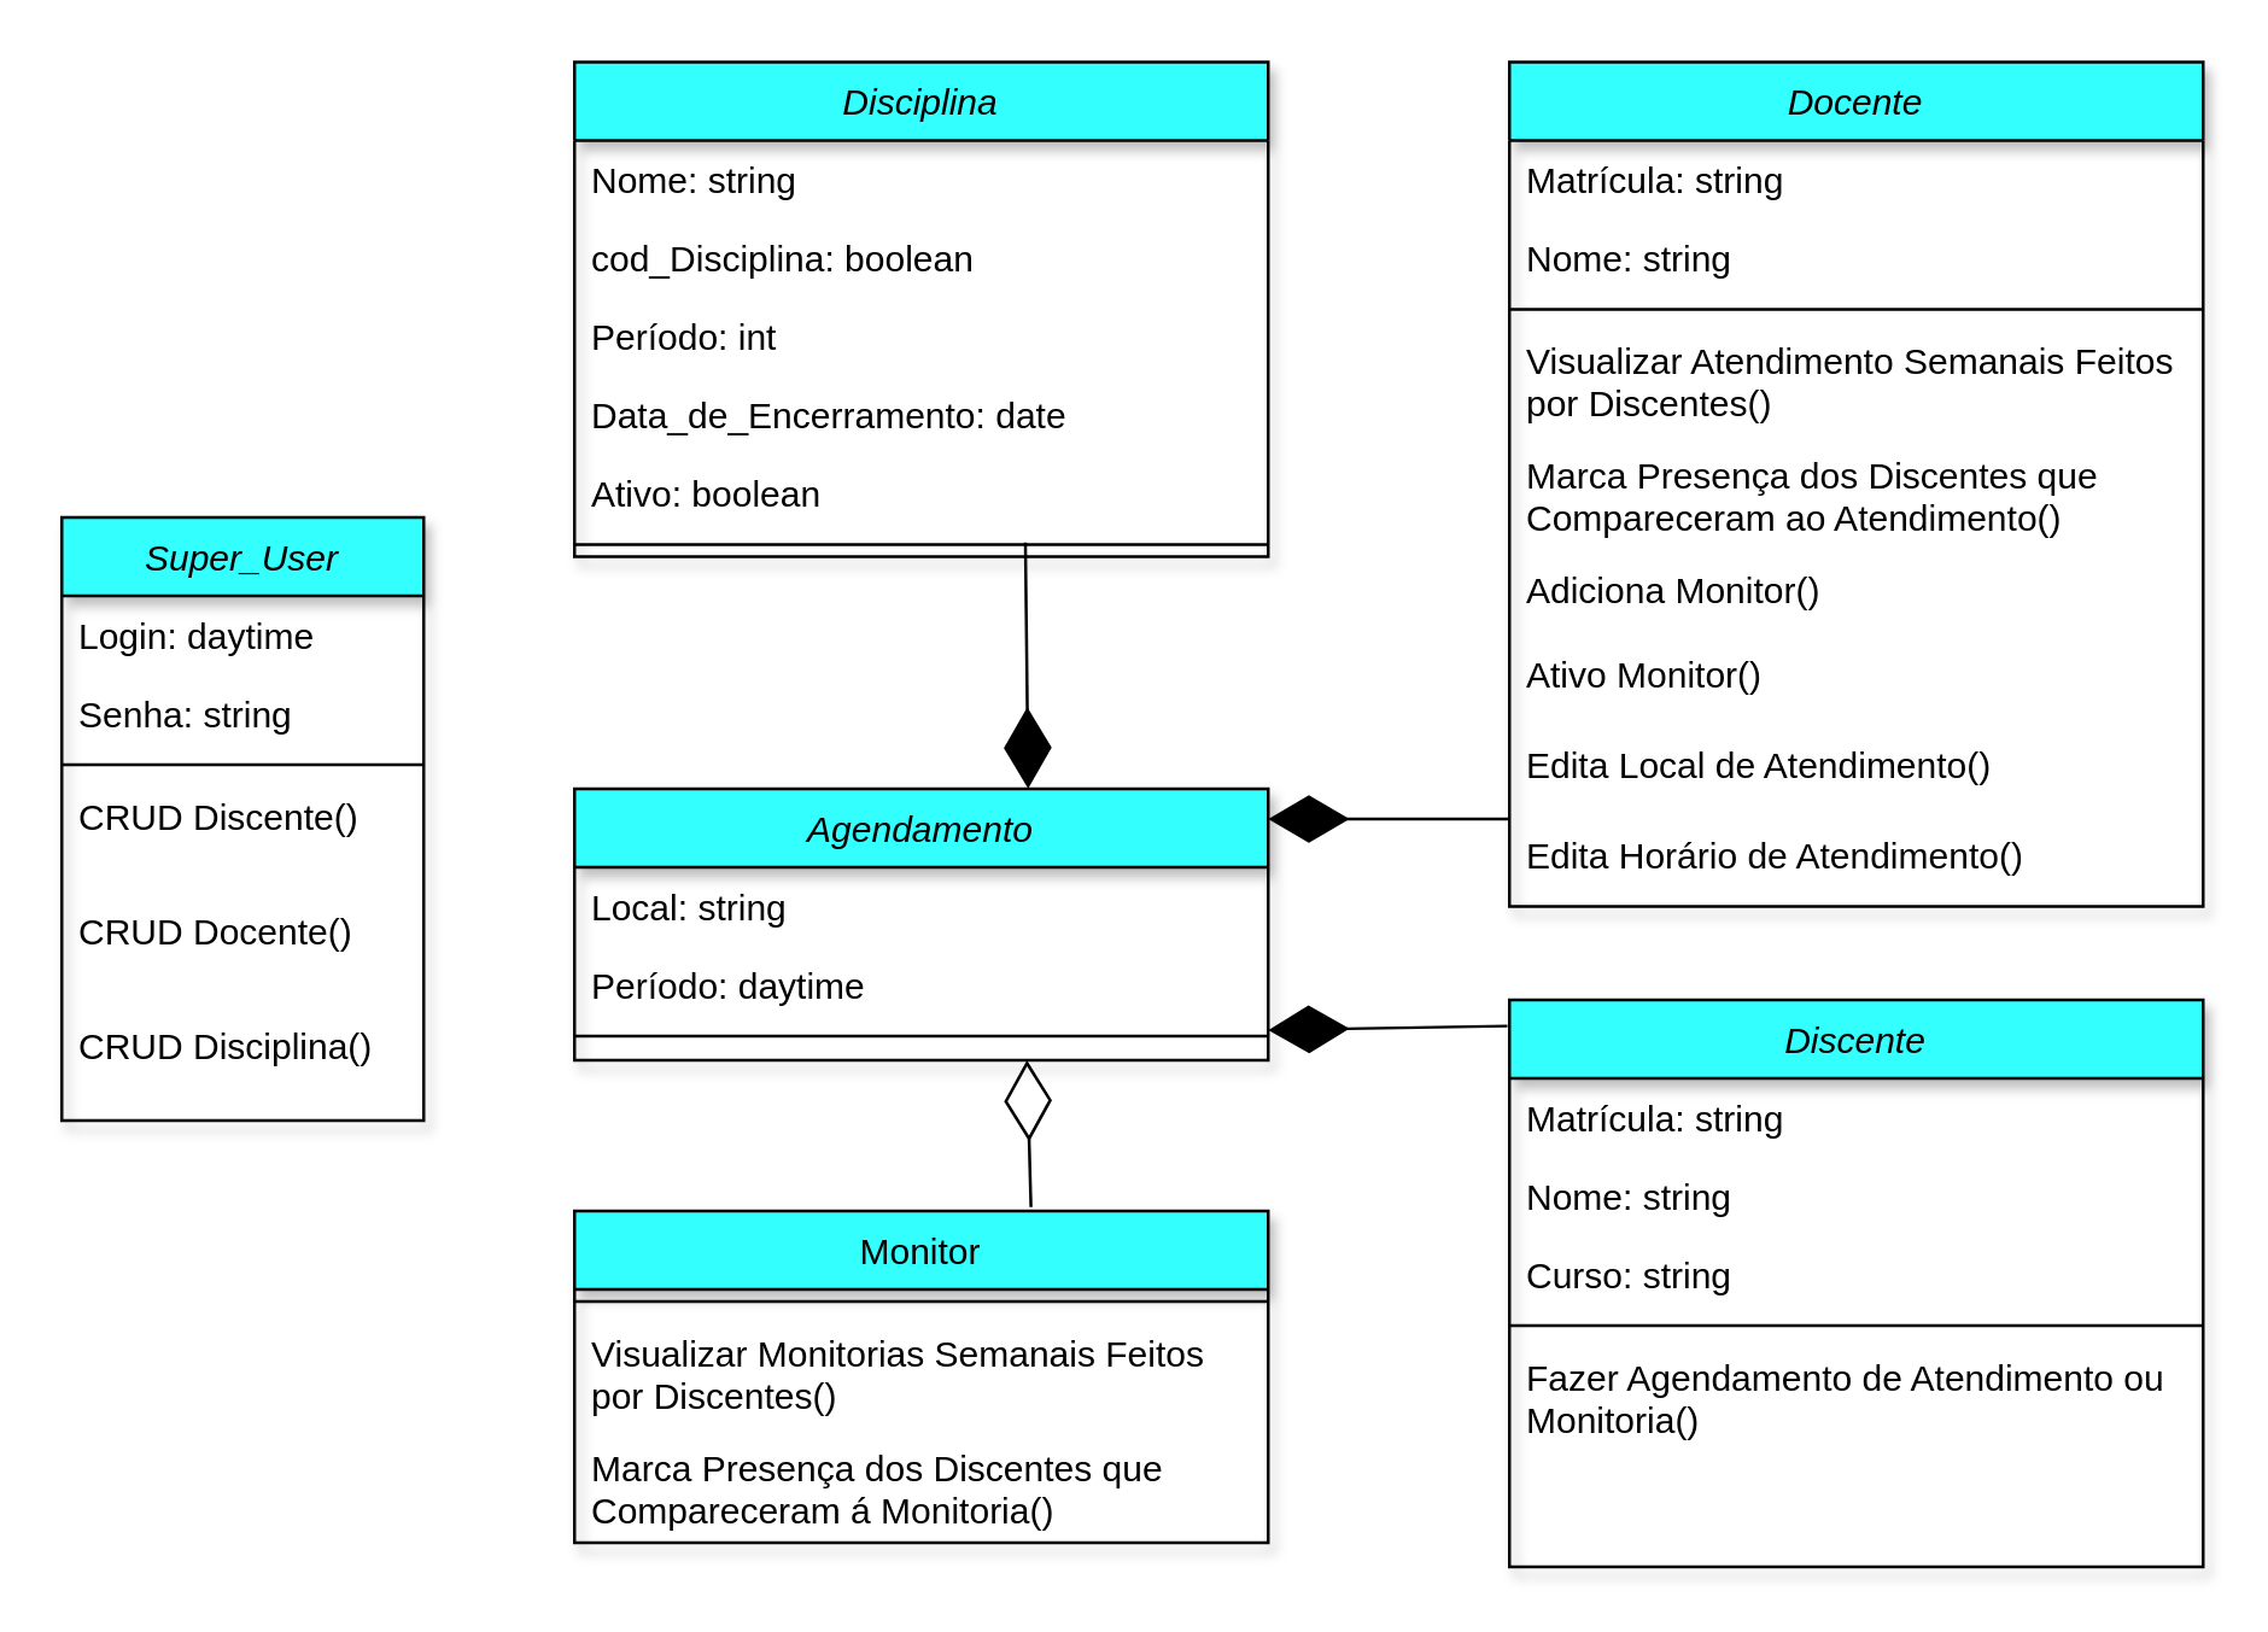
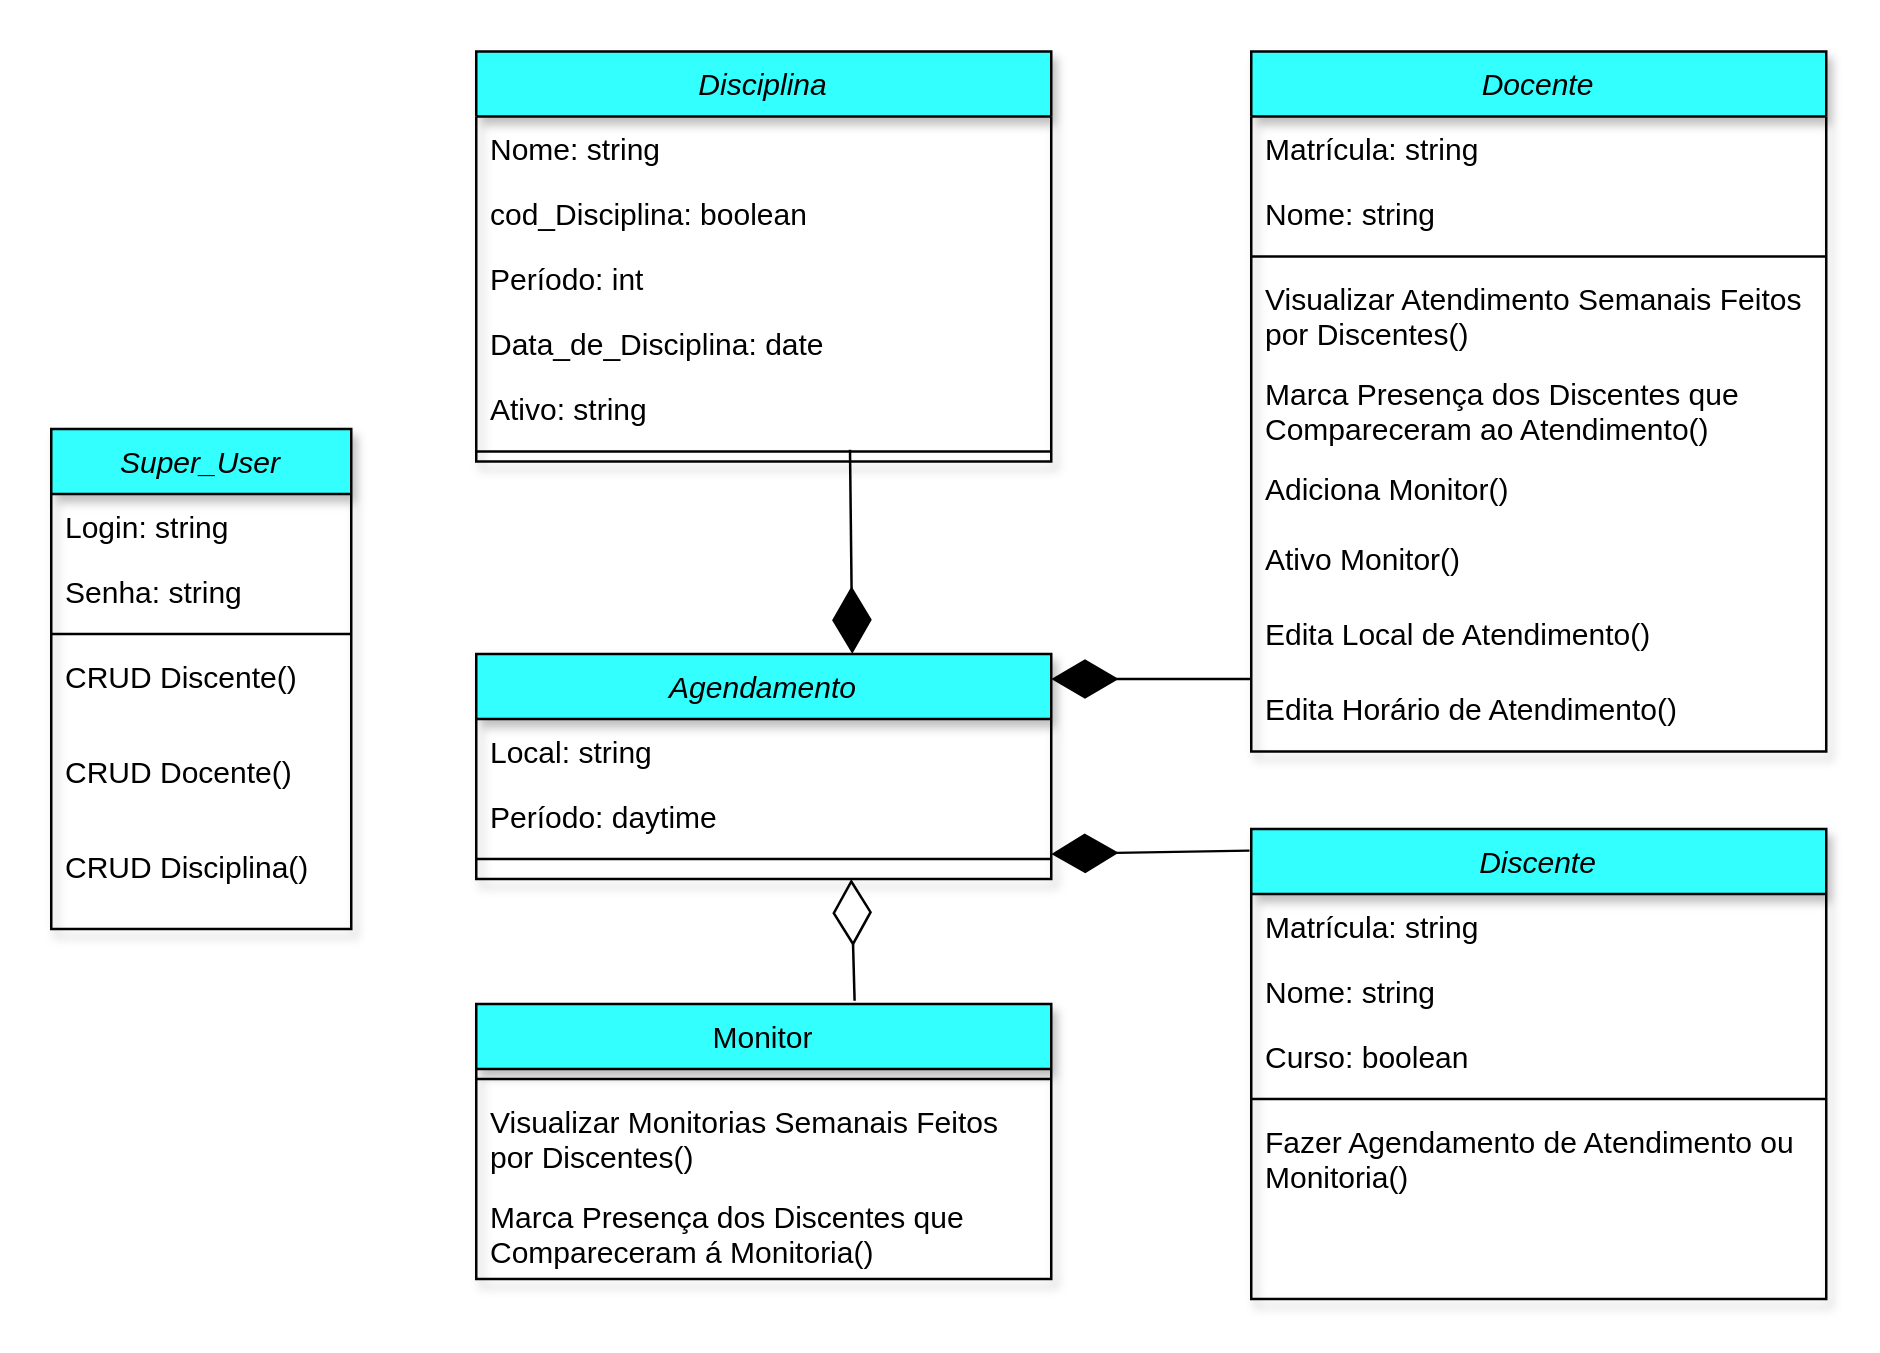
  <mxCell id="0" />
  <mxCell id="1" parent="0" />
  <mxCell id="2" value="Discente" style="swimlane;fontStyle=2;align=center;verticalAlign=top;childLayout=stackLayout;horizontal=1;startSize=26;horizontalStack=0;resizeParent=1;resizeLast=0;collapsible=1;marginBottom=0;rounded=0;shadow=1;strokeWidth=1;fillColor=#33FFFF;" vertex="1" parent="1"><mxGeometry x="500" y="331" width="230" height="188" as="geometry"><mxRectangle x="230" y="140" width="160" height="26" as="alternateBounds" /></mxGeometry></mxCell>
  <mxCell id="3" value="Matrícula: string" style="text;align=left;verticalAlign=top;spacingLeft=4;spacingRight=4;overflow=hidden;rotatable=0;points=[[0,0.5],[1,0.5]];portConstraint=eastwest;" vertex="1" parent="2"><mxGeometry y="26" width="230" height="26" as="geometry" /></mxCell>
  <mxCell id="4" value="Nome: string" style="text;align=left;verticalAlign=top;spacingLeft=4;spacingRight=4;overflow=hidden;rotatable=0;points=[[0,0.5],[1,0.5]];portConstraint=eastwest;rounded=0;shadow=0;html=0;" vertex="1" parent="2"><mxGeometry y="52" width="230" height="26" as="geometry" /></mxCell>
- <mxCell id="5" value="Curso: string" style="text;align=left;verticalAlign=top;spacingLeft=4;spacingRight=4;overflow=hidden;rotatable=0;points=[[0,0.5],[1,0.5]];portConstraint=eastwest;rounded=0;shadow=0;html=0;" vertex="1" parent="2"><mxGeometry y="78" width="230" height="26" as="geometry" /></mxCell>
+ <mxCell id="5" value="Curso: boolean" style="text;align=left;verticalAlign=top;spacingLeft=4;spacingRight=4;overflow=hidden;rotatable=0;points=[[0,0.5],[1,0.5]];portConstraint=eastwest;rounded=0;shadow=0;html=0;" vertex="1" parent="2"><mxGeometry y="78" width="230" height="26" as="geometry" /></mxCell>
  <mxCell id="6" value="" style="line;html=1;strokeWidth=1;align=left;verticalAlign=middle;spacingTop=-1;spacingLeft=3;spacingRight=3;rotatable=0;labelPosition=right;points=[];portConstraint=eastwest;" vertex="1" parent="2"><mxGeometry y="104" width="230" height="8" as="geometry" /></mxCell>
  <mxCell id="7" value="Fazer Agendamento de Atendimento ou &#10;Monitoria()" style="text;align=left;verticalAlign=top;spacingLeft=4;spacingRight=4;overflow=hidden;rotatable=0;points=[[0,0.5],[1,0.5]];portConstraint=eastwest;" vertex="1" parent="2"><mxGeometry y="112" width="230" height="38" as="geometry" /></mxCell>
  <mxCell id="8" value="Monitor" style="swimlane;fontStyle=0;align=center;verticalAlign=top;childLayout=stackLayout;horizontal=1;startSize=26;horizontalStack=0;resizeParent=1;resizeLast=0;collapsible=1;marginBottom=0;rounded=0;shadow=1;strokeWidth=1;fillColor=#33FFFF;" vertex="1" parent="1"><mxGeometry x="190" y="401" width="230" height="110" as="geometry"><mxRectangle x="340" y="380" width="170" height="26" as="alternateBounds" /></mxGeometry></mxCell>
  <mxCell id="9" value="" style="line;html=1;strokeWidth=1;align=left;verticalAlign=middle;spacingTop=-1;spacingLeft=3;spacingRight=3;rotatable=0;labelPosition=right;points=[];portConstraint=eastwest;" vertex="1" parent="8"><mxGeometry y="26" width="230" height="8" as="geometry" /></mxCell>
  <mxCell id="10" value="Visualizar Monitorias Semanais Feitos&#10;por Discentes()" style="text;align=left;verticalAlign=top;spacingLeft=4;spacingRight=4;overflow=hidden;rotatable=0;points=[[0,0.5],[1,0.5]];portConstraint=eastwest;" vertex="1" parent="8"><mxGeometry y="34" width="230" height="38" as="geometry" /></mxCell>
  <mxCell id="11" value="Marca Presença dos Discentes que &#10;Compareceram á Monitoria()" style="text;align=left;verticalAlign=top;spacingLeft=4;spacingRight=4;overflow=hidden;rotatable=0;points=[[0,0.5],[1,0.5]];portConstraint=eastwest;" vertex="1" parent="8"><mxGeometry y="72" width="230" height="38" as="geometry" /></mxCell>
  <mxCell id="12" value="Super_User" style="swimlane;fontStyle=2;align=center;verticalAlign=top;childLayout=stackLayout;horizontal=1;startSize=26;horizontalStack=0;resizeParent=1;resizeLast=0;collapsible=1;marginBottom=0;rounded=0;shadow=1;strokeWidth=1;fillColor=#33FFFF;" vertex="1" parent="1"><mxGeometry width="120" height="200" as="geometry" x="20" y="171"><mxRectangle x="230" y="140" width="160" height="26" as="alternateBounds" /></mxGeometry></mxCell>
- <mxCell id="13" value="Login: daytime" style="text;align=left;verticalAlign=top;spacingLeft=4;spacingRight=4;overflow=hidden;rotatable=0;points=[[0,0.5],[1,0.5]];portConstraint=eastwest;" vertex="1" parent="12"><mxGeometry y="26" width="120" height="26" as="geometry" /></mxCell>
+ <mxCell id="13" value="Login: string" style="text;align=left;verticalAlign=top;spacingLeft=4;spacingRight=4;overflow=hidden;rotatable=0;points=[[0,0.5],[1,0.5]];portConstraint=eastwest;" vertex="1" parent="12"><mxGeometry y="26" width="120" height="26" as="geometry" /></mxCell>
  <mxCell id="14" value="Senha: string" style="text;align=left;verticalAlign=top;spacingLeft=4;spacingRight=4;overflow=hidden;rotatable=0;points=[[0,0.5],[1,0.5]];portConstraint=eastwest;rounded=0;shadow=0;html=0;" vertex="1" parent="12"><mxGeometry y="52" width="120" height="26" as="geometry" /></mxCell>
  <mxCell id="15" value="" style="line;html=1;strokeWidth=1;align=left;verticalAlign=middle;spacingTop=-1;spacingLeft=3;spacingRight=3;rotatable=0;labelPosition=right;points=[];portConstraint=eastwest;" vertex="1" parent="12"><mxGeometry y="78" width="120" height="8" as="geometry" /></mxCell>
  <mxCell id="16" value="CRUD Discente()" style="text;align=left;verticalAlign=top;spacingLeft=4;spacingRight=4;overflow=hidden;rotatable=0;points=[[0,0.5],[1,0.5]];portConstraint=eastwest;" vertex="1" parent="12"><mxGeometry y="86" width="120" height="38" as="geometry" /></mxCell>
  <mxCell id="17" value="CRUD Docente()" style="text;align=left;verticalAlign=top;spacingLeft=4;spacingRight=4;overflow=hidden;rotatable=0;points=[[0,0.5],[1,0.5]];portConstraint=eastwest;" vertex="1" parent="12"><mxGeometry y="124" width="120" height="38" as="geometry" /></mxCell>
  <mxCell id="18" value="CRUD Disciplina()" style="text;align=left;verticalAlign=top;spacingLeft=4;spacingRight=4;overflow=hidden;rotatable=0;points=[[0,0.5],[1,0.5]];portConstraint=eastwest;" vertex="1" parent="12"><mxGeometry y="162" width="120" height="38" as="geometry" /></mxCell>
  <mxCell id="19" value="Docente" style="swimlane;fontStyle=2;align=center;verticalAlign=top;childLayout=stackLayout;horizontal=1;startSize=26;horizontalStack=0;resizeParent=1;resizeLast=0;collapsible=1;marginBottom=0;rounded=0;shadow=1;strokeWidth=1;fillColor=#33FFFF;" vertex="1" parent="1"><mxGeometry x="500" y="20" width="230" height="280" as="geometry"><mxRectangle x="230" y="140" width="160" height="26" as="alternateBounds" /></mxGeometry></mxCell>
  <mxCell id="20" value="Matrícula: string" style="text;align=left;verticalAlign=top;spacingLeft=4;spacingRight=4;overflow=hidden;rotatable=0;points=[[0,0.5],[1,0.5]];portConstraint=eastwest;" vertex="1" parent="19"><mxGeometry y="26" width="230" height="26" as="geometry" /></mxCell>
  <mxCell id="21" value="Nome: string" style="text;align=left;verticalAlign=top;spacingLeft=4;spacingRight=4;overflow=hidden;rotatable=0;points=[[0,0.5],[1,0.5]];portConstraint=eastwest;rounded=0;shadow=0;html=0;" vertex="1" parent="19"><mxGeometry y="52" width="230" height="26" as="geometry" /></mxCell>
  <mxCell id="22" value="" style="line;html=1;strokeWidth=1;align=left;verticalAlign=middle;spacingTop=-1;spacingLeft=3;spacingRight=3;rotatable=0;labelPosition=right;points=[];portConstraint=eastwest;" vertex="1" parent="19"><mxGeometry y="78" width="230" height="8" as="geometry" /></mxCell>
  <mxCell id="23" value="Visualizar Atendimento Semanais Feitos&#10;por Discentes()" style="text;align=left;verticalAlign=top;spacingLeft=4;spacingRight=4;overflow=hidden;rotatable=0;points=[[0,0.5],[1,0.5]];portConstraint=eastwest;" vertex="1" parent="19"><mxGeometry y="86" width="230" height="38" as="geometry" /></mxCell>
  <mxCell id="24" value="Marca Presença dos Discentes que &#10;Compareceram ao Atendimento()" style="text;align=left;verticalAlign=top;spacingLeft=4;spacingRight=4;overflow=hidden;rotatable=0;points=[[0,0.5],[1,0.5]];portConstraint=eastwest;" vertex="1" parent="19"><mxGeometry y="124" width="230" height="38" as="geometry" /></mxCell>
  <mxCell id="25" value="Adiciona Monitor()" style="text;align=left;verticalAlign=top;spacingLeft=4;spacingRight=4;overflow=hidden;rotatable=0;points=[[0,0.5],[1,0.5]];portConstraint=eastwest;" vertex="1" parent="19"><mxGeometry y="162" width="230" height="28" as="geometry" /></mxCell>
  <mxCell id="26" value="Ativo Monitor()" style="text;align=left;verticalAlign=top;spacingLeft=4;spacingRight=4;overflow=hidden;rotatable=0;points=[[0,0.5],[1,0.5]];portConstraint=eastwest;" vertex="1" parent="19"><mxGeometry y="190" width="230" height="30" as="geometry" /></mxCell>
  <mxCell id="27" value="Edita Local de Atendimento()" style="text;align=left;verticalAlign=top;spacingLeft=4;spacingRight=4;overflow=hidden;rotatable=0;points=[[0,0.5],[1,0.5]];portConstraint=eastwest;" vertex="1" parent="19"><mxGeometry y="220" width="230" height="30" as="geometry" /></mxCell>
  <mxCell id="28" value="Edita Horário de Atendimento()" style="text;align=left;verticalAlign=top;spacingLeft=4;spacingRight=4;overflow=hidden;rotatable=0;points=[[0,0.5],[1,0.5]];portConstraint=eastwest;" vertex="1" parent="19"><mxGeometry y="250" width="230" height="30" as="geometry" /></mxCell>
  <mxCell id="29" value="Disciplina" style="swimlane;fontStyle=2;align=center;verticalAlign=top;childLayout=stackLayout;horizontal=1;startSize=26;horizontalStack=0;resizeParent=1;resizeLast=0;collapsible=1;marginBottom=0;rounded=0;shadow=1;strokeWidth=1;fillColor=#33FFFF;strokeColor=#000000;" vertex="1" parent="1"><mxGeometry x="190" y="20" width="230" height="164" as="geometry"><mxRectangle x="230" y="140" width="160" height="26" as="alternateBounds" /></mxGeometry></mxCell>
  <mxCell id="30" value="Nome: string" style="text;align=left;verticalAlign=top;spacingLeft=4;spacingRight=4;overflow=hidden;rotatable=0;points=[[0,0.5],[1,0.5]];portConstraint=eastwest;" vertex="1" parent="29"><mxGeometry y="26" width="230" height="26" as="geometry" /></mxCell>
  <mxCell id="31" value="cod_Disciplina: boolean" style="text;align=left;verticalAlign=top;spacingLeft=4;spacingRight=4;overflow=hidden;rotatable=0;points=[[0,0.5],[1,0.5]];portConstraint=eastwest;rounded=0;shadow=0;html=0;" vertex="1" parent="29"><mxGeometry y="52" width="230" height="26" as="geometry" /></mxCell>
  <mxCell id="32" value="Período: int" style="text;align=left;verticalAlign=top;spacingLeft=4;spacingRight=4;overflow=hidden;rotatable=0;points=[[0,0.5],[1,0.5]];portConstraint=eastwest;rounded=0;shadow=0;html=0;" vertex="1" parent="29"><mxGeometry y="78" width="230" height="26" as="geometry" /></mxCell>
- <mxCell id="33" value="Data_de_Encerramento: date" style="text;align=left;verticalAlign=top;spacingLeft=4;spacingRight=4;overflow=hidden;rotatable=0;points=[[0,0.5],[1,0.5]];portConstraint=eastwest;rounded=0;shadow=0;html=0;" vertex="1" parent="29"><mxGeometry y="104" width="230" height="26" as="geometry" /></mxCell>
- <mxCell id="34" value="Ativo: boolean" style="text;align=left;verticalAlign=top;spacingLeft=4;spacingRight=4;overflow=hidden;rotatable=0;points=[[0,0.5],[1,0.5]];portConstraint=eastwest;rounded=0;shadow=0;html=0;" vertex="1" parent="29"><mxGeometry y="130" width="230" height="26" as="geometry" /></mxCell>
+ <mxCell id="33" value="Data_de_Disciplina: date" style="text;align=left;verticalAlign=top;spacingLeft=4;spacingRight=4;overflow=hidden;rotatable=0;points=[[0,0.5],[1,0.5]];portConstraint=eastwest;rounded=0;shadow=0;html=0;" vertex="1" parent="29"><mxGeometry y="104" width="230" height="26" as="geometry" /></mxCell>
+ <mxCell id="34" value="Ativo: string" style="text;align=left;verticalAlign=top;spacingLeft=4;spacingRight=4;overflow=hidden;rotatable=0;points=[[0,0.5],[1,0.5]];portConstraint=eastwest;rounded=0;shadow=0;html=0;" vertex="1" parent="29"><mxGeometry y="130" width="230" height="26" as="geometry" /></mxCell>
  <mxCell id="35" value="" style="line;html=1;strokeWidth=1;align=left;verticalAlign=middle;spacingTop=-1;spacingLeft=3;spacingRight=3;rotatable=0;labelPosition=right;points=[];portConstraint=eastwest;" vertex="1" parent="29"><mxGeometry y="156" width="230" height="8" as="geometry" /></mxCell>
  <mxCell id="36" value="Agendamento" style="swimlane;fontStyle=2;align=center;verticalAlign=top;childLayout=stackLayout;horizontal=1;startSize=26;horizontalStack=0;resizeParent=1;resizeLast=0;collapsible=1;marginBottom=0;rounded=0;shadow=1;strokeWidth=1;fillColor=#33FFFF;" vertex="1" parent="1"><mxGeometry x="190" y="261" width="230" height="90" as="geometry"><mxRectangle x="230" y="140" width="160" height="26" as="alternateBounds" /></mxGeometry></mxCell>
  <mxCell id="37" value="Local: string" style="text;align=left;verticalAlign=top;spacingLeft=4;spacingRight=4;overflow=hidden;rotatable=0;points=[[0,0.5],[1,0.5]];portConstraint=eastwest;" vertex="1" parent="36"><mxGeometry y="26" width="230" height="26" as="geometry" /></mxCell>
  <mxCell id="38" value="Período: daytime" style="text;align=left;verticalAlign=top;spacingLeft=4;spacingRight=4;overflow=hidden;rotatable=0;points=[[0,0.5],[1,0.5]];portConstraint=eastwest;rounded=0;shadow=0;html=0;" vertex="1" parent="36"><mxGeometry y="52" width="230" height="26" as="geometry" /></mxCell>
  <mxCell id="39" value="" style="line;html=1;strokeWidth=1;align=left;verticalAlign=middle;spacingTop=-1;spacingLeft=3;spacingRight=3;rotatable=0;labelPosition=right;points=[];portConstraint=eastwest;" vertex="1" parent="36"><mxGeometry y="78" width="230" height="8" as="geometry" /></mxCell>
  <mxCell id="40" value="" style="endArrow=diamondThin;endFill=1;endSize=24;html=1;rounded=0;exitX=-0.003;exitY=0.046;exitDx=0;exitDy=0;entryX=1;entryY=0.692;entryDx=0;entryDy=0;entryPerimeter=0;exitPerimeter=0;" edge="1" parent="1" source="2"><mxGeometry width="160" relative="1" as="geometry"><mxPoint x="540" y="341" as="sourcePoint" /><mxPoint x="420" y="340.992" as="targetPoint" /></mxGeometry></mxCell>
  <mxCell id="41" value="" style="endArrow=diamondThin;endFill=1;endSize=24;html=1;rounded=0;entryX=1;entryY=0.692;entryDx=0;entryDy=0;entryPerimeter=0;" edge="1" parent="1"><mxGeometry width="160" relative="1" as="geometry"><mxPoint x="500" y="271" as="sourcePoint" /><mxPoint x="420" y="271.002" as="targetPoint" /></mxGeometry></mxCell>
  <mxCell id="42" value="" style="endArrow=diamondThin;endFill=1;endSize=24;html=1;rounded=0;entryX=0.654;entryY=-0.001;entryDx=0;entryDy=0;exitX=0.65;exitY=0.408;exitDx=0;exitDy=0;exitPerimeter=0;entryPerimeter=0;" edge="1" parent="1" source="35" target="36"><mxGeometry width="160" relative="1" as="geometry"><mxPoint x="380" y="151" as="sourcePoint" /><mxPoint x="290" y="221.002" as="targetPoint" /></mxGeometry></mxCell>
  <mxCell id="43" value="" style="endArrow=diamondThin;endFill=0;endSize=24;html=1;rounded=0;exitX=0.658;exitY=-0.012;exitDx=0;exitDy=0;exitPerimeter=0;" edge="1" parent="1" source="8"><mxGeometry width="160" relative="1" as="geometry"><mxPoint x="210" y="371" as="sourcePoint" /><mxPoint x="340" y="351" as="targetPoint" /></mxGeometry></mxCell>
